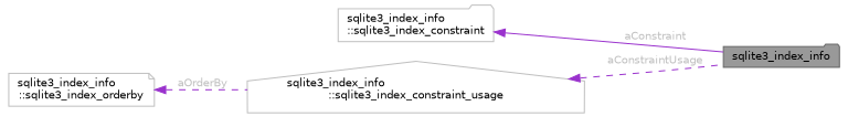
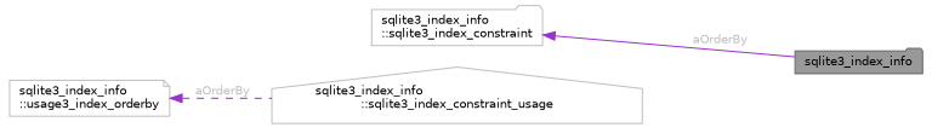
  digraph {
    fontname="DejaVu Sans"
    rankdir=LR
    node [color=grey75 fillcolor=white fontname="DejaVu Sans" fontsize=10 shape=folder style=filled]
    edge [color=darkorchid3 dir=back fontcolor=grey fontname="DejaVu Sans" fontsize=10 labelfontname=Helvetica labelfontsize=10 style=dashed]
    n1 [color=gray40 fillcolor=grey60 fontcolor=black height=0.2 label=sqlite3_index_info width=0.4]
    n2 [height=0.2 label="sqlite3_index_info\l::sqlite3_index_constraint" width=0.4]
-   n3 [height=0.2 label="sqlite3_index_info\l::sqlite3_index_orderby" shape=note width=0.4]
+   n3 [height=0.2 label="sqlite3_index_info\l::usage3_index_orderby" shape=note width=0.4]
    n4 [height=0.2 label="sqlite3_index_info\l::sqlite3_index_constraint_usage" shape=house width=0.4]
-   n2 -> n1 [label=" aConstraint" style=solid]
+   n2 -> n1 [label=" aOrderBy" style=solid]
    n3 -> n4 [label=" aOrderBy"]
-   n4 -> n1 [label=" aConstraintUsage"]
  }
